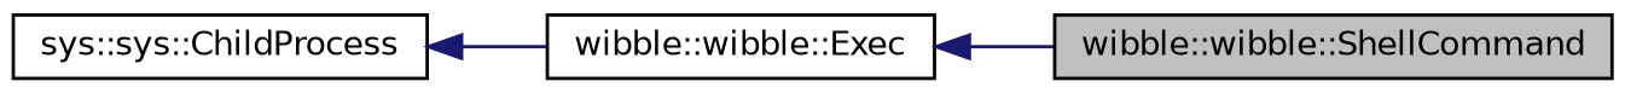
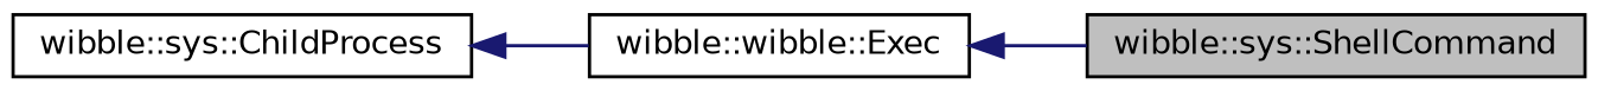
  digraph {
    rankdir=LR
    node [color=black fillcolor=white fontname=Helvetica fontsize=10 shape=record style=filled]
    edge [color=midnightblue dir=back fontname=Helvetica fontsize=10 labelfontname=Helvetica labelfontsize=10 style=solid]
-   n1 [fillcolor=grey75 fontcolor=black height=0.2 label="wibble::wibble::ShellCommand" width=0.4]
+   n1 [fillcolor=grey75 fontcolor=black height=0.2 label="wibble::sys::ShellCommand" width=0.4]
    n2 [height=0.2 label="wibble::wibble::Exec" width=0.4]
-   n3 [height=0.2 label="sys::sys::ChildProcess" width=0.4]
+   n3 [height=0.2 label="wibble::sys::ChildProcess" width=0.4]
    n2 -> n1
    n3 -> n2
  }
